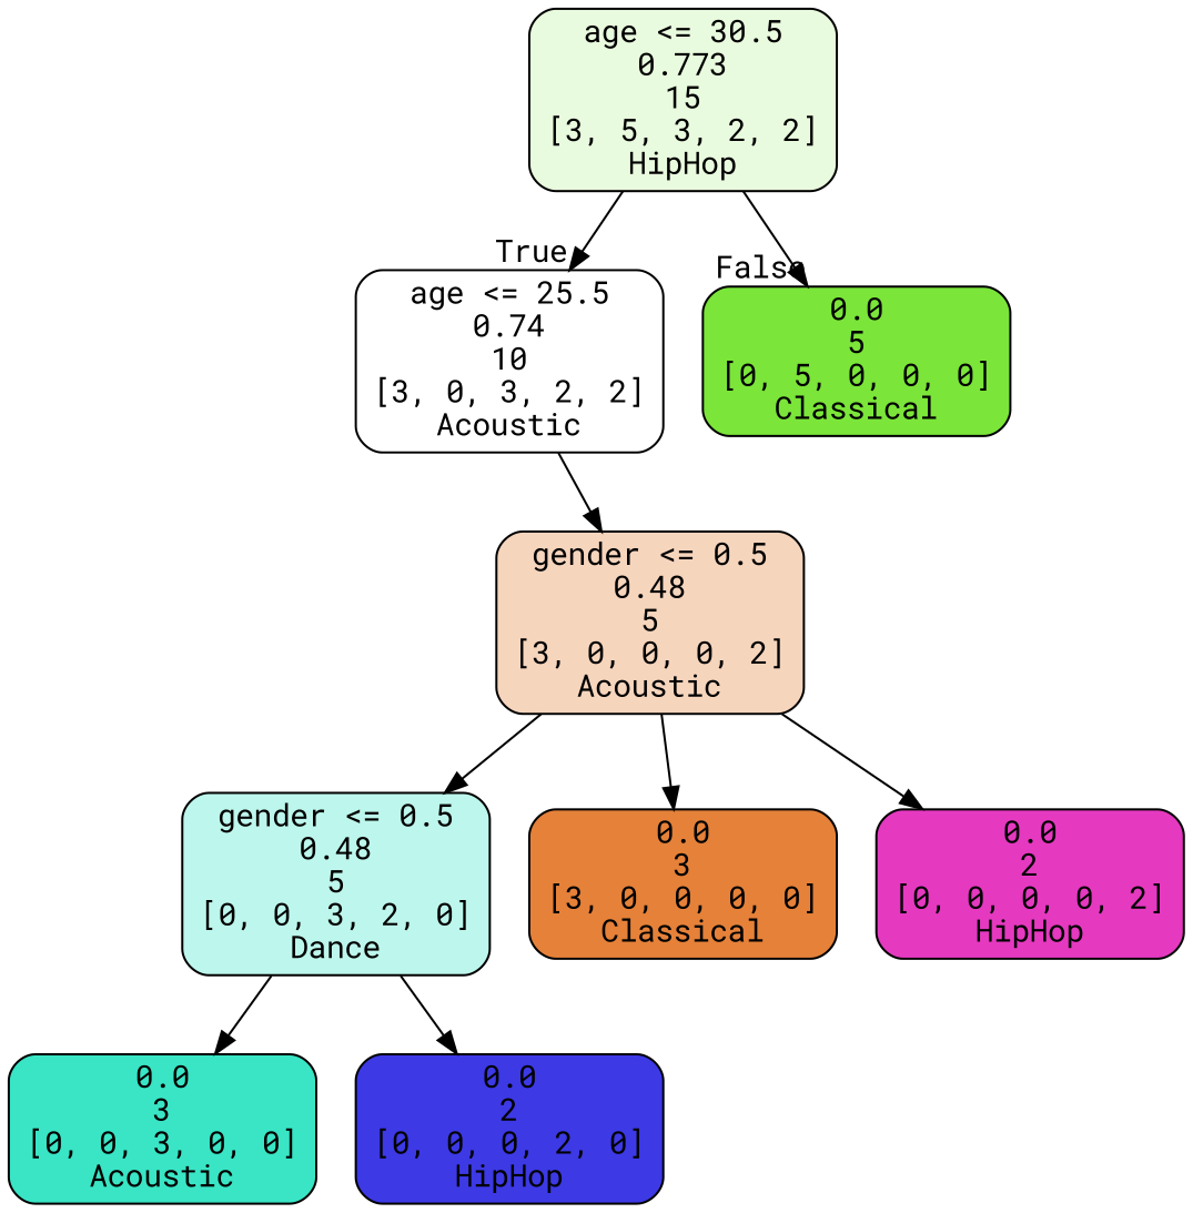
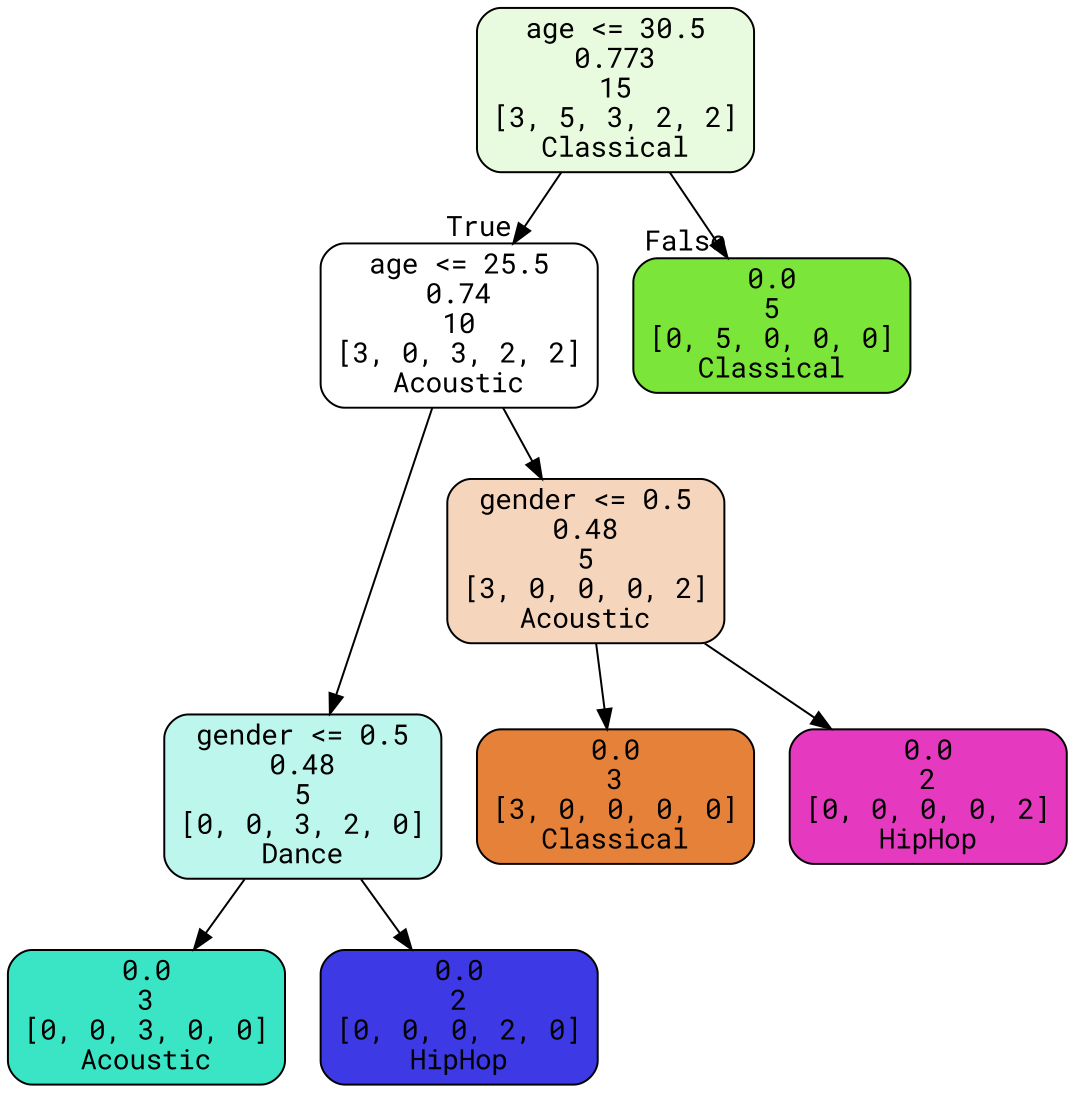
  digraph {
    fontname="Roboto Mono"
    node [color=black fontname="Roboto Mono" shape=box style="filled, rounded"]
    edge [fontname="Roboto Mono"]
-   n1 [fillcolor="#e9fbde" label="age <= 30.5\n0.773\n15\n[3, 5, 3, 2, 2]\nHipHop"]
+   n1 [fillcolor="#e9fbde" label="age <= 30.5\n0.773\n15\n[3, 5, 3, 2, 2]\nClassical"]
    n2 [fillcolor="#ffffff" label="age <= 25.5\n0.74\n10\n[3, 0, 3, 2, 2]\nAcoustic"]
    n3 [fillcolor="#7be539" label="0.0\n5\n[0, 5, 0, 0, 0]\nClassical"]
    n4 [fillcolor="#bdf6ec" label="gender <= 0.5\n0.48\n5\n[0, 0, 3, 2, 0]\nDance"]
    n5 [fillcolor="#f6d5bd" label="gender <= 0.5\n0.48\n5\n[3, 0, 0, 0, 2]\nAcoustic"]
    n6 [fillcolor="#39e5c5" label="0.0\n3\n[0, 0, 3, 0, 0]\nAcoustic"]
    n7 [fillcolor="#3c39e5" label="0.0\n2\n[0, 0, 0, 2, 0]\nHipHop"]
    n8 [fillcolor="#e58139" label="0.0\n3\n[3, 0, 0, 0, 0]\nClassical"]
    n9 [fillcolor="#e539c0" label="0.0\n2\n[0, 0, 0, 0, 2]\nHipHop"]
    n1 -> n2 [headlabel=True labelangle=45 labeldistance=2.5]
    n1 -> n3 [headlabel=False labelangle=-45 labeldistance=2.5]
-   n5 -> n4
+   n2 -> n4
    n2 -> n5
    n4 -> n6
    n4 -> n7
    n5 -> n8
    n5 -> n9
  }
